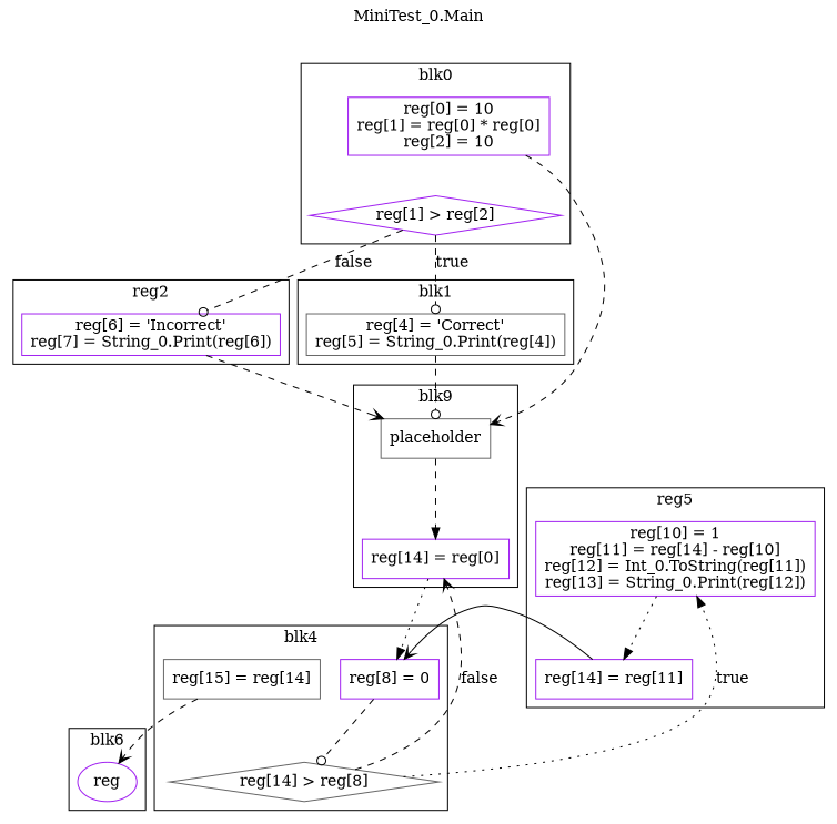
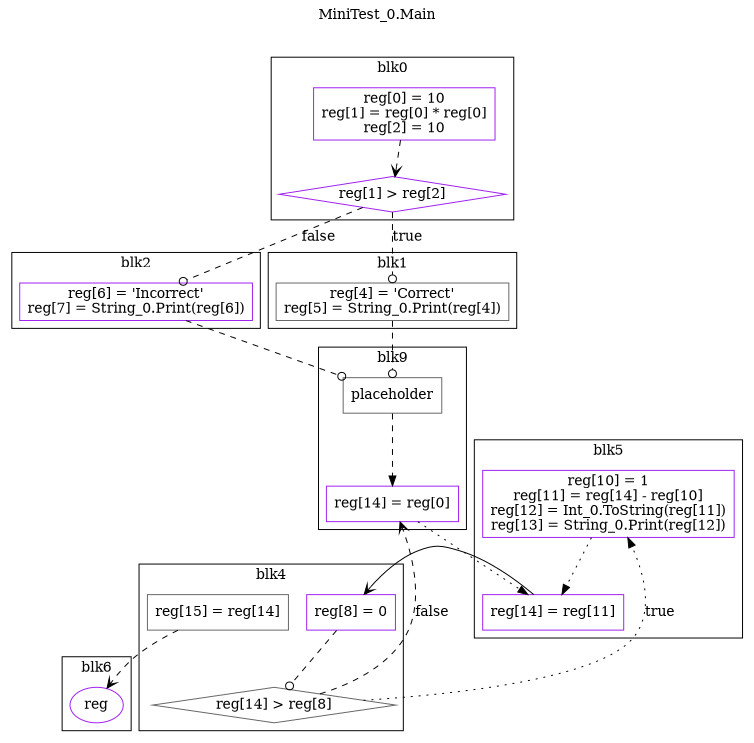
  digraph {
    fontname="DejaVu Serif"
    label="MiniTest_0.Main"
    labelloc=t
    rankdir=TB
    node [color=purple fontname="DejaVu Serif" shape=box]
    edge [arrowhead=odot fontname="DejaVu Serif" style=dashed]
    n1 [label="reg[0] = 10\nreg[1] = reg[0] * reg[0]\nreg[2] = 10\n"]
    n2 [label="reg[1] > reg[2]" shape=diamond]
    n3 [color=gray40 label="reg[4] = 'Correct'\nreg[5] = String_0.Print(reg[4])\n"]
    n4 [label="reg[6] = 'Incorrect'\nreg[7] = String_0.Print(reg[6])\n"]
    n5 [color=gray40 label=placeholder]
    n6 [label="reg[14] = reg[0]\n"]
    n7 [label="reg[8] = 0\n"]
    n8 [color=gray40 label="reg[14] > reg[8]" shape=diamond]
    n9 [color=gray40 label="reg[15] = reg[14]\n"]
    n10 [label="reg[10] = 1\nreg[11] = reg[14] - reg[10]\nreg[12] = Int_0.ToString(reg[11])\nreg[13] = String_0.Print(reg[12])\n"]
    n11 [label="reg[14] = reg[11]\n"]
    n12 [label=reg shape=""]
    subgraph cluster_1 {
      label=blk0
      n1
      n2
    }
    subgraph cluster_2 {
      label=blk1
      n3
    }
    subgraph cluster_3 {
-     label=reg2
+     label=blk2
      n4
    }
    subgraph cluster_4 {
      label=blk9
      n5
      n6
    }
    subgraph cluster_5 {
      label=blk4
      n7
      n8
      n9
    }
    subgraph cluster_6 {
-     label=reg5
+     label=blk5
      n10
      n11
    }
    subgraph cluster_7 {
      label=blk6
      n12
    }
-   n1 -> n5 [arrowhead=vee]
+   n1 -> n2 [arrowhead=vee]
    n2 -> n3 [label=true]
    n2 -> n4 [label=false]
    n3 -> n5
-   n4 -> n5 [arrowhead=vee]
+   n4 -> n5
    n5 -> n6 [arrowhead=normal]
-   n6 -> n7 [arrowhead=normal style=dotted]
+   n6 -> n11 [arrowhead=normal style=dotted]
    n7 -> n8
    n8 -> n6 [arrowhead=vee label=false]
    n8 -> n10 [arrowhead=normal label=true style=dotted]
    n9 -> n12 [arrowhead=vee]
    n10 -> n11 [arrowhead=normal style=dotted]
    n11 -> n7 [arrowhead=vee style=solid]
  }
